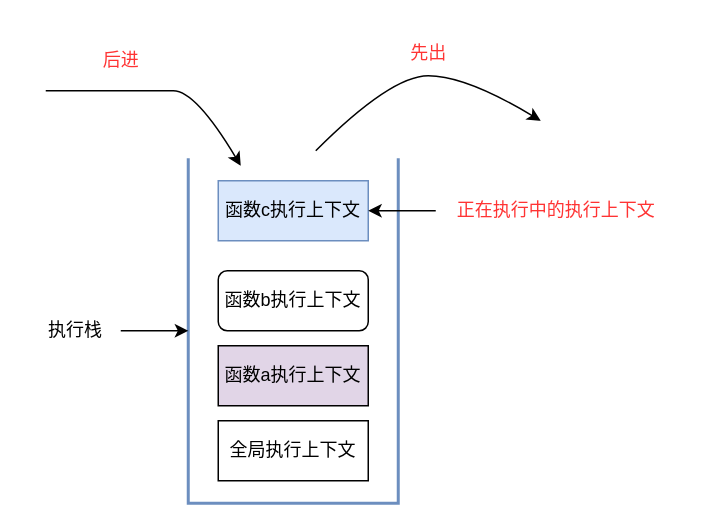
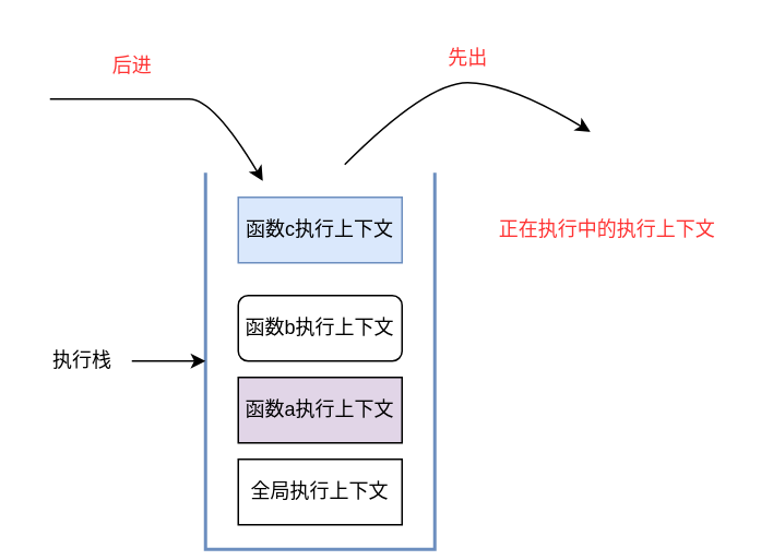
  <mxCell id="0" />
  <mxCell id="1" parent="0" />
  <mxCell id="2" value="" style="strokeWidth=2;html=1;shape=mxgraph.flowchart.annotation_1;align=left;pointerEvents=1;rotation=-90;fillColor=#dae8fc;strokeColor=#6c8ebf;" vertex="1" parent="1"><mxGeometry x="80" y="150" width="230" height="140" as="geometry" /></mxCell>
  <mxCell id="3" value="全局执行上下文" style="rounded=0;whiteSpace=wrap;html=1;" vertex="1" parent="1"><mxGeometry x="145" y="280" width="100" height="40" as="geometry" /></mxCell>
  <mxCell id="4" value="函数a执行上下文" style="rounded=0;whiteSpace=wrap;html=1;fillColor=#e1d5e7;" vertex="1" parent="1"><mxGeometry x="145" y="230" width="100" height="40" as="geometry" /></mxCell>
  <mxCell id="5" value="函数b执行上下文" style="whiteSpace=wrap;html=1;rounded=1;" vertex="1" parent="1"><mxGeometry x="145" y="180" width="100" height="40" as="geometry" /></mxCell>
  <mxCell id="6" value="函数c执行上下文" style="rounded=0;whiteSpace=wrap;html=1;fillColor=#dae8fc;strokeColor=#6c8ebf;" vertex="1" parent="1"><mxGeometry x="145" y="120" width="100" height="40" as="geometry" /></mxCell>
- <mxCell id="7" style="edgeStyle=orthogonalEdgeStyle;rounded=0;orthogonalLoop=1;jettySize=auto;html=1;entryX=1;entryY=0.5;entryDx=0;entryDy=0;" edge="1" parent="1" source="8" target="6"><mxGeometry relative="1" as="geometry" /></mxCell>
  <mxCell id="8" value="&lt;font color=&quot;#ff3333&quot;&gt;正在执行中的执行上下文&lt;/font&gt;" style="text;html=1;align=center;verticalAlign=middle;resizable=0;points=[];autosize=1;strokeColor=none;fillColor=none;" vertex="1" parent="1"><mxGeometry x="290" y="125" width="160" height="30" as="geometry" /></mxCell>
  <mxCell id="9" style="edgeStyle=orthogonalEdgeStyle;rounded=0;orthogonalLoop=1;jettySize=auto;html=1;exitX=1;exitY=0.5;exitDx=0;exitDy=0;entryX=0.5;entryY=0;entryDx=0;entryDy=0;entryPerimeter=0;" edge="1" parent="1" source="10" target="2"><mxGeometry relative="1" as="geometry" /></mxCell>
  <mxCell id="10" value="执行栈" style="text;html=1;strokeColor=none;fillColor=none;align=center;verticalAlign=middle;whiteSpace=wrap;rounded=0;" vertex="1" parent="1"><mxGeometry x="20" y="205" width="60" height="30" as="geometry" /></mxCell>
  <mxCell id="11" value="" style="curved=1;endArrow=classic;html=1;rounded=0;fontColor=#FF3333;" edge="1" parent="1"><mxGeometry width="50" height="50" relative="1" as="geometry"><mxPoint x="30" y="60" as="sourcePoint" /><mxPoint x="160" y="110" as="targetPoint" /><Array as="points"><mxPoint x="100" y="60" /><mxPoint x="130" y="60" /></Array></mxGeometry></mxCell>
  <mxCell id="12" value="" style="curved=1;endArrow=classic;html=1;rounded=0;fontColor=#FF3333;" edge="1" parent="1"><mxGeometry width="50" height="50" relative="1" as="geometry"><mxPoint x="210" y="100" as="sourcePoint" /><mxPoint x="360" y="80" as="targetPoint" /><Array as="points"><mxPoint x="260" y="50" /><mxPoint x="310" y="50" /></Array></mxGeometry></mxCell>
  <mxCell id="13" value="后进" style="text;html=1;align=center;verticalAlign=middle;resizable=0;points=[];autosize=1;strokeColor=none;fillColor=none;fontColor=#FF3333;" vertex="1" parent="1"><mxGeometry x="55" y="25" width="50" height="30" as="geometry" /></mxCell>
  <mxCell id="14" value="先出" style="text;html=1;align=center;verticalAlign=middle;resizable=0;points=[];autosize=1;strokeColor=none;fillColor=none;fontColor=#FF3333;" vertex="1" parent="1"><mxGeometry x="260" y="20" width="50" height="30" as="geometry" /></mxCell>
